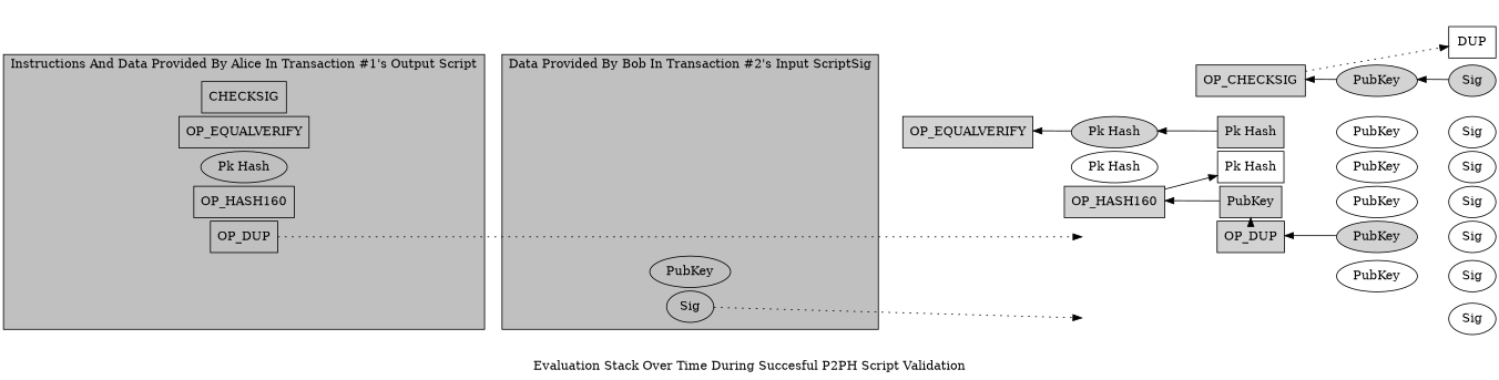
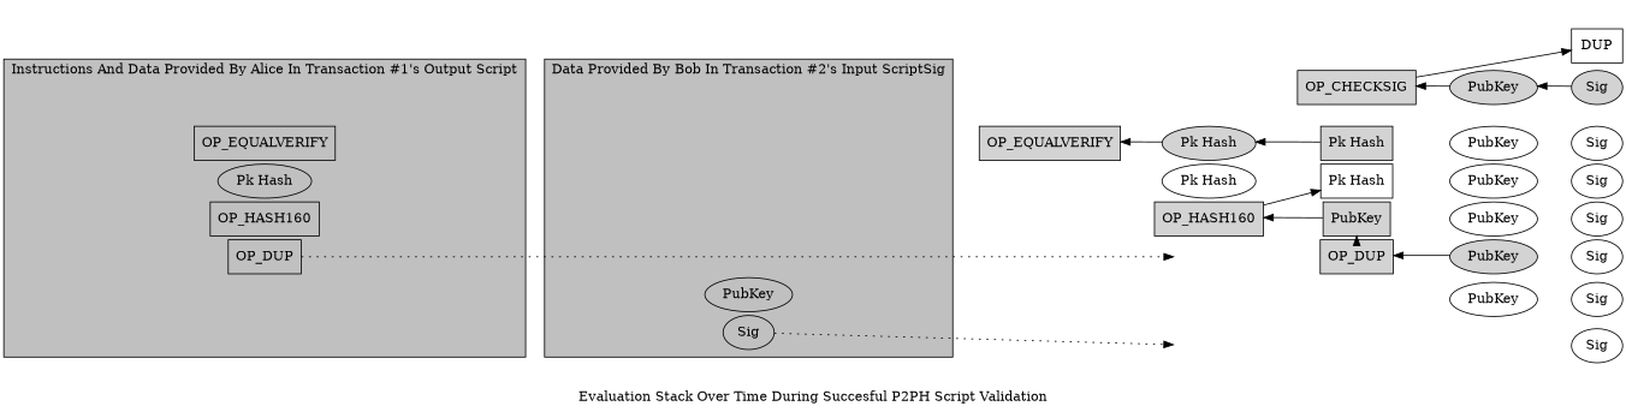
  digraph {
    label="Evaluation Stack Over Time During Succesful P2PH Script Validation"
    nodesep=0.05
    rankdir=LR
    splines=false
    node [shape=box style=invis]
    edge [minlen=1 style=invis]
    invis0_0 [height=0 width=0]
    invis0_1 [height=0 width=0]
    invis0_2 [height=0 width=0]
    invis0_3 [height=0 width=0]
    invis1_0 [height=0 width=0]
    invis1_1 [height=0 width=0]
    invis1_2 [height=0 width=0]
    invis2_0 [height=0 width=0]
    invis2_1 [height=0 width=0]
    invis3_0 [height=0 width=0]
    invis4_0 [height=0 width=0]
    invis5_0 [height=0 width=0]
    invis5_1 [height=0 width=0]
    invis6_0 [height=0 width=0]
    invis6_1 [height=0 width=0]
    invis6_2 [height=0 width=0]
    invis6_3 [height=0 width=0]
    invis6_4 [height=0 width=0]
    invis6_5 [height=0 width=0]
    invis6_6 [height=0 width=0]
    n21 [label=CHECKSIG]
    n22 [label=OP_EQUALVERIFY]
    n23 [label="Pk Hash" shape=""]
    n24 [label=OP_HASH160]
    n25 [label=OP_DUP]
    n26 [label=PubKey style=unfilled shape=""]
    n27 [label=Sig style=unfilled shape=""]
-   n28 [label=CHECKSIG style=""]
    n29 [label=OP_EQUALVERIFY style=""]
    n30 [label="Pk Hash" shape="" style=""]
    n31 [label=OP_HASH160 style=""]
    n32 [label=OP_DUP style=""]
    n33 [label=PubKey shape=""]
    n34 [label=Sig shape=""]
    n35 [label=OP_CHECKSIG style=filled]
    n36 [label=OP_EQUALVERIFY style=filled]
    n37 [label="Pk Hash" style=unfilled shape=""]
    n38 [label=OP_HASH160 style=filled]
    n39 [label=PubKey style=unfilled shape=""]
    n40 [label=Sig style=unfilled shape=""]
    n41 [label=OP_DUP style=filled]
    n42 [label=DUP style=""]
    n43 [label=PubKey style=filled shape=""]
    n44 [label="Pk Hash" style=filled shape=""]
    n45 [label="Pk Hash" style=unfilled]
    n46 [label=PubKey style=filled]
    n47 [label=Sig style=unfilled shape=""]
    n48 [label=PubKey style=filled shape=""]
    n49 [label=Sig style=filled shape=""]
    n50 [label="Pk Hash" style=filled]
    n51 [label=PubKey style=unfilled shape=""]
    n52 [label=Sig style=unfilled shape=""]
    n53 [label=PubKey style=unfilled shape=""]
    n54 [label=Sig style=unfilled shape=""]
    n55 [label=PubKey style=unfilled shape=""]
    n56 [label=Sig style=unfilled shape=""]
    n57 [label=Sig style=unfilled shape=""]
    subgraph sub_1 {
      invis0_0
      invis0_1
      invis0_2
      invis0_3
      invis1_0
      invis1_1
      invis1_2
      invis2_0
      invis2_1
      invis3_0
      invis4_0
      invis5_0
      invis5_1
      invis6_0
      invis6_1
      invis6_2
      invis6_3
      invis6_4
      invis6_5
      invis6_6
    }
    subgraph cluster_2 {
      bgcolor=grey
      label="Data Provided By Bob In Transaction #2's Input ScriptSig"
      n21
      n22
      n23
      n24
      n25
      n26
      n27
    }
    subgraph cluster_3 {
      bgcolor=grey
      label="Instructions And Data Provided By Alice In Transaction #1's Output Script"
-     n28
      n29
      n30
      n31
      n32
      n33
      n34
    }
    invis0_0 -> invis0_1
    invis0_1 -> invis0_2
    invis0_2 -> invis0_3
    invis0_3 -> n40
    invis1_0 -> invis1_1
    invis1_1 -> invis1_2
    invis1_2 -> n39
    invis2_0 -> invis2_1
    invis2_1 -> n41
    invis3_0 -> n38
    invis4_0 -> n37
    invis5_0 -> invis5_1
    invis5_1 -> n35
    invis6_0 -> invis6_1
    invis6_1 -> invis6_2
    invis6_2 -> invis6_3
    invis6_3 -> invis6_4
    invis6_4 -> invis6_5
    invis6_5 -> n42
    n21 -> invis5_0
    n21 -> n35
    n22 -> n36
    n23 -> invis4_0
    n23 -> n37
    n24 -> invis3_0
    n24 -> n38
    n25 -> invis2_0
    n26 -> invis1_0
    n26 -> n39
    n27 -> invis0_0
    n27 -> invis0_1 [style=dotted]
-   n28 -> n21
    n29 -> n22
    n30 -> n23
    n31 -> n24
    n32 -> invis2_1 [constraint=false style=dotted]
    n32 -> n25
    n33 -> n26
    n34 -> n27
-   n35 -> n42 [minlen=2 style=dotted]
+   n35 -> n42 [minlen=2 style=""]
    n35 -> n43
    n36 -> n44
    n37 -> n45
    n38 -> n45 [constraint=false style=""]
    n38 -> n46
    n39 -> n47
    n41 -> n46 [constraint=false style=""]
    n41 -> n48
    n43 -> n35 [style=""]
    n43 -> n49
    n44 -> n36 [style=""]
    n44 -> n50
    n45 -> n53
    n46 -> n38 [style=""]
    n46 -> n55
    n48 -> n41 [style=""]
    n48 -> n57
    n49 -> n43 [style=""]
    n50 -> n44 [style=""]
    n50 -> n51
    n51 -> n52
    n53 -> n54
    n55 -> n56
  }
